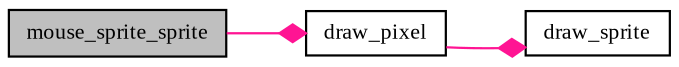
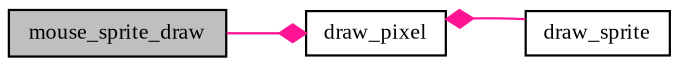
  digraph {
    fontname="Liberation Serif"
    rankdir=LR
    node [color=black fillcolor=white fontname="Liberation Serif" fontsize=10 shape=record style=filled]
    edge [arrowhead=diamond color=deeppink fontname="Liberation Serif" fontsize=10 labelfontname=Helvetica labelfontsize=10 style=solid]
-   n1 [fillcolor=grey75 fontcolor=black height=0.2 label=mouse_sprite_sprite width=0.4]
+   n1 [fillcolor=grey75 fontcolor=black height=0.2 label=mouse_sprite_draw width=0.4]
    n2 [height=0.2 label=draw_pixel width=0.4]
    n3 [height=0.2 label=draw_sprite width=0.4]
    n1 -> n2
-   n2 -> n3
+   n3 -> n2
  }
